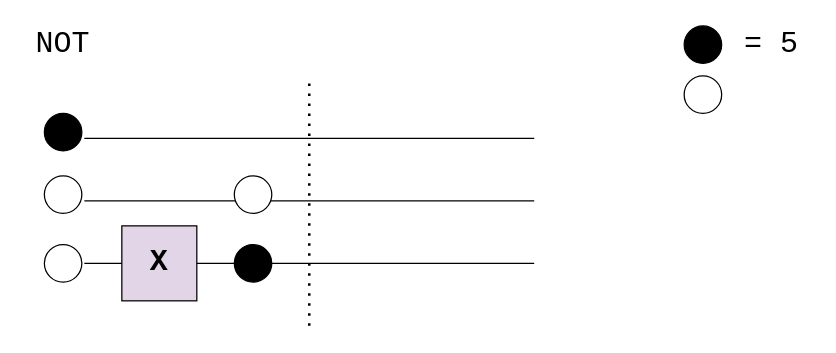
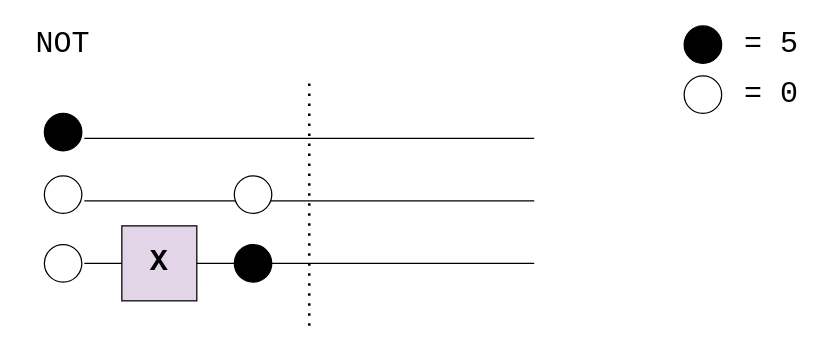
  <mxCell id="0" />
  <mxCell id="1" parent="0" />
  <mxCell id="2" value="" style="endArrow=none;html=1;rounded=0;" edge="1" parent="1"><mxGeometry width="50" height="50" relative="1" as="geometry"><mxPoint x="67" y="110" as="sourcePoint" /><mxPoint x="427" y="110" as="targetPoint" /></mxGeometry></mxCell>
  <mxCell id="3" value="" style="endArrow=none;html=1;rounded=0;" edge="1" parent="1"><mxGeometry width="50" height="50" relative="1" as="geometry"><mxPoint x="67" y="160" as="sourcePoint" /><mxPoint x="427" y="160" as="targetPoint" /></mxGeometry></mxCell>
  <mxCell id="4" value="" style="endArrow=none;html=1;rounded=0;" edge="1" parent="1"><mxGeometry width="50" height="50" relative="1" as="geometry"><mxPoint x="67" y="210" as="sourcePoint" /><mxPoint x="427" y="210" as="targetPoint" /></mxGeometry></mxCell>
  <mxCell id="5" value="&lt;b style=&quot;&quot;&gt;&lt;font face=&quot;Courier New&quot; style=&quot;font-size: 24px;&quot;&gt;X&lt;/font&gt;&lt;/b&gt;" style="rounded=0;whiteSpace=wrap;html=1;fillColor=#e1d5e7;" vertex="1" parent="1"><mxGeometry x="97" y="180" width="60" height="60" as="geometry" /></mxCell>
  <mxCell id="6" value="" style="ellipse;whiteSpace=wrap;html=1;fontFamily=Courier New;fontSize=24;" vertex="1" parent="1"><mxGeometry x="35" y="140" width="30" height="30" as="geometry" /></mxCell>
  <mxCell id="7" value="" style="ellipse;whiteSpace=wrap;html=1;fontFamily=Courier New;fontSize=24;" vertex="1" parent="1"><mxGeometry x="35" y="195" width="30" height="30" as="geometry" /></mxCell>
  <mxCell id="8" value="" style="ellipse;whiteSpace=wrap;html=1;fontFamily=Courier New;fontSize=24;fillColor=#000000;" vertex="1" parent="1"><mxGeometry x="35" y="90" width="30" height="30" as="geometry" /></mxCell>
  <mxCell id="9" value="NOT" style="text;html=1;strokeColor=none;fillColor=none;align=center;verticalAlign=middle;whiteSpace=wrap;rounded=0;fontFamily=Courier New;fontSize=24;" vertex="1" parent="1"><mxGeometry x="20" y="20" width="60" height="30" as="geometry" /></mxCell>
  <mxCell id="10" value="" style="ellipse;whiteSpace=wrap;html=1;fontFamily=Courier New;fontSize=24;fillColor=#000000;" vertex="1" parent="1"><mxGeometry x="547" y="20" width="30" height="30" as="geometry" /></mxCell>
  <mxCell id="11" value="" style="ellipse;whiteSpace=wrap;html=1;fontFamily=Courier New;fontSize=24;" vertex="1" parent="1"><mxGeometry x="547" y="60" width="30" height="30" as="geometry" /></mxCell>
  <mxCell id="12" value="= 5" style="text;html=1;strokeColor=none;fillColor=none;align=center;verticalAlign=middle;whiteSpace=wrap;rounded=0;fontFamily=Courier New;fontSize=24;" vertex="1" parent="1"><mxGeometry x="587" y="20" width="60" height="30" as="geometry" /></mxCell>
+ <mxCell id="13" value="= 0" style="text;html=1;strokeColor=none;fillColor=none;align=center;verticalAlign=middle;whiteSpace=wrap;rounded=0;fontFamily=Courier New;fontSize=24;" vertex="1" parent="1"><mxGeometry x="587" y="60" width="60" height="30" as="geometry" /></mxCell>
  <mxCell id="14" value="" style="endArrow=none;dashed=1;html=1;dashPattern=1 3;strokeWidth=2;rounded=0;fontFamily=Courier New;fontSize=24;" edge="1" parent="1"><mxGeometry width="50" height="50" relative="1" as="geometry"><mxPoint x="247" y="260" as="sourcePoint" /><mxPoint x="247" y="60" as="targetPoint" /></mxGeometry></mxCell>
  <mxCell id="15" value="" style="ellipse;whiteSpace=wrap;html=1;fontFamily=Courier New;fontSize=24;" vertex="1" parent="1"><mxGeometry x="187" y="140" width="30" height="30" as="geometry" /></mxCell>
  <mxCell id="16" value="" style="ellipse;whiteSpace=wrap;html=1;fontFamily=Courier New;fontSize=24;fillColor=#000000;" vertex="1" parent="1"><mxGeometry x="187" y="195" width="30" height="30" as="geometry" /></mxCell>
